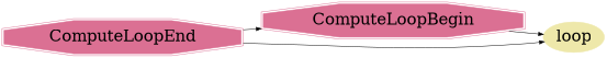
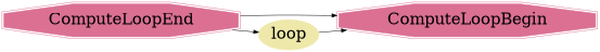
  digraph {
    rankdir=LR
    node [color=palevioletred fontsize=32 shape=doubleoctagon style=filled]
    n1 [label=ComputeLoopBegin]
    n2 [color=palegoldenrod label=loop shape=ellipse]
    n3 [label=ComputeLoopEnd]
-   n1 -> n2
+   n2 -> n1
    n3 -> n1
    n3 -> n2
  }
